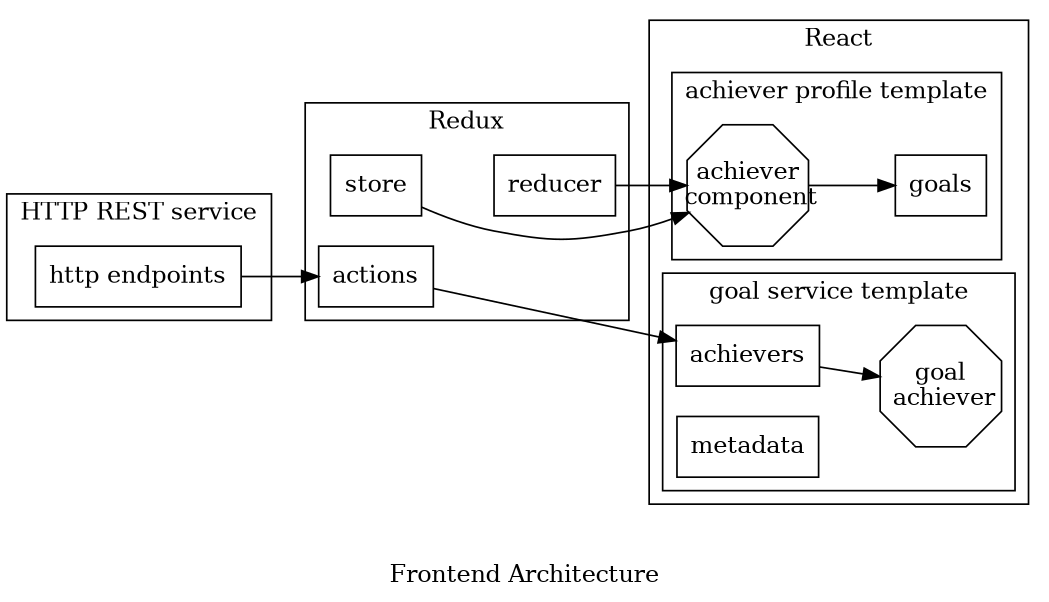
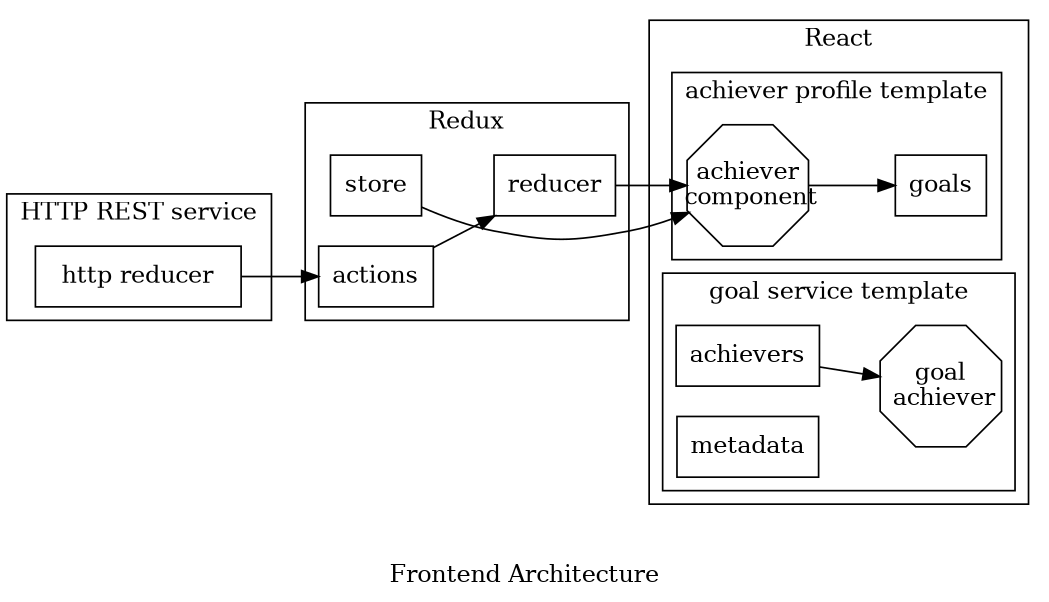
  digraph {
    label="Frontend Architecture"
    rankdir=LR
    node [shape=rectangle]
    n1 [fixedsize=true height=1 label="achiever\n component" shape=polygon sides=8 width=1]
    goals
    n3 [fixedsize=true height=1 label="goal\n achiever" shape=polygon sides=8 width=1]
    achievers
    n5 [label=metadata]
-   n6 [label="http endpoints"]
+   n6 [label="http reducer"]
    store
    actions
    reducer
    subgraph cluster_1 {
      compound=true
      label=React
      subgraph cluster_2 {
        compound=true
        label="achiever profile template"
        n1
        goals
      }
      subgraph cluster_3 {
        compound=true
        label="goal service template"
        n3
        achievers
        n5
      }
    }
    subgraph cluster_4 {
      label="HTTP REST service"
      n6
    }
    subgraph cluster_5 {
      label=Redux
      store
      actions
      reducer
    }
    n1 -> goals
    achievers -> n3
    n6 -> actions
    store -> n1
-   actions -> achievers
+   actions -> reducer
    reducer -> n1
  }
